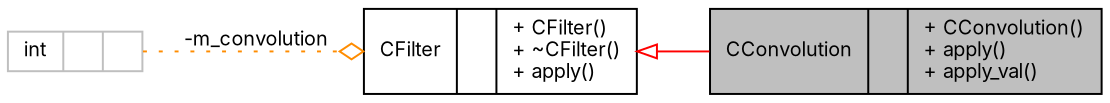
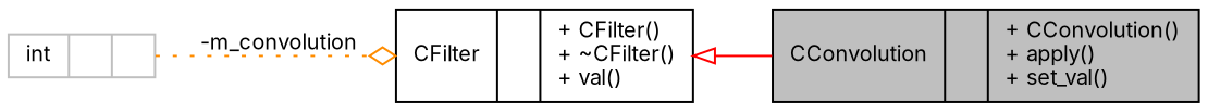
  digraph {
    fontname=Inter
    rankdir=LR
    node [color=black fillcolor=white fontname=Inter fontsize=10 shape=record style=filled]
    edge [fontname=Inter fontsize=10 labelfontname=Helvetica labelfontsize=10]
-   n1 [fillcolor=grey75 fontcolor=black height=0.2 label="{CConvolution\n||+ CConvolution()\l+ apply()\l+ apply_val()\l}" width=0.4]
-   n2 [height=0.2 label="{CFilter\n||+ CFilter()\l+ ~CFilter()\l+ apply()\l}" width=0.4]
+   n1 [fillcolor=grey75 fontcolor=black height=0.2 label="{CConvolution\n||+ CConvolution()\l+ apply()\l+ set_val()\l}" width=0.4]
+   n2 [height=0.2 label="{CFilter\n||+ CFilter()\l+ ~CFilter()\l+ val()\l}" width=0.4]
    n3 [color=grey75 height=0.2 label="{int\n||}" width=0.4]
    n2 -> n1 [arrowtail=onormal color=red dir=back style=solid]
    n3 -> n2 [arrowhead=odiamond color=darkorange label=" -m_convolution" style=dotted]
  }
